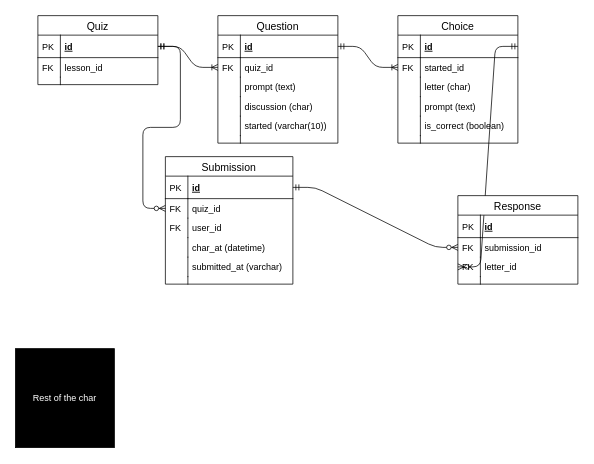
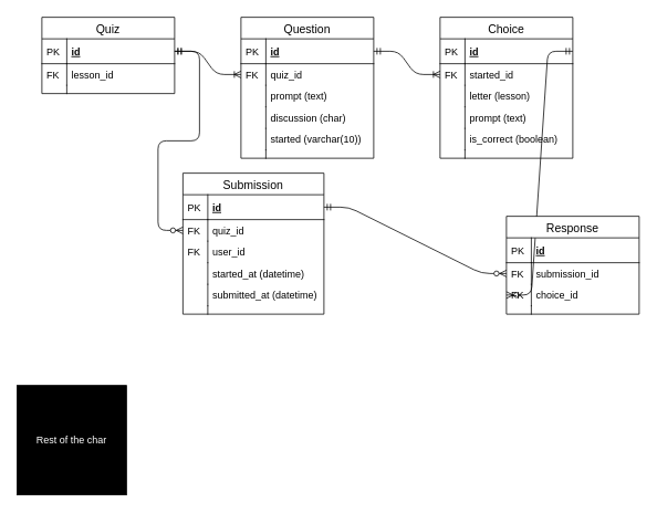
  <mxCell id="0" />
  <mxCell id="1" parent="0" />
  <mxCell id="2" value="Quiz" style="swimlane;fontStyle=0;childLayout=stackLayout;horizontal=1;startSize=26;horizontalStack=0;resizeParent=1;resizeParentMax=0;resizeLast=0;collapsible=1;marginBottom=0;align=center;fontSize=14;" vertex="1" parent="1"><mxGeometry x="50" y="20" width="160" height="92" as="geometry"><mxRectangle x="40" y="40" width="60" height="26" as="alternateBounds" /></mxGeometry></mxCell>
  <mxCell id="3" value="id" style="shape=partialRectangle;top=0;left=0;right=0;bottom=1;align=left;verticalAlign=middle;fillColor=none;spacingLeft=34;spacingRight=4;overflow=hidden;rotatable=0;points=[[0,0.5],[1,0.5]];portConstraint=eastwest;dropTarget=0;fontStyle=5;fontSize=12;" vertex="1" parent="2"><mxGeometry y="26" width="160" height="30" as="geometry" /></mxCell>
  <mxCell id="4" value="PK" style="shape=partialRectangle;top=0;left=0;bottom=0;fillColor=none;align=left;verticalAlign=middle;spacingLeft=4;spacingRight=4;overflow=hidden;rotatable=0;points=[];portConstraint=eastwest;part=1;fontSize=12;" vertex="1" connectable="0" parent="3"><mxGeometry width="30" height="30" as="geometry" /></mxCell>
  <mxCell id="5" value="lesson_id" style="shape=partialRectangle;top=0;left=0;right=0;bottom=0;align=left;verticalAlign=top;fillColor=none;spacingLeft=34;spacingRight=4;overflow=hidden;rotatable=0;points=[[0,0.5],[1,0.5]];portConstraint=eastwest;dropTarget=0;fontSize=12;" vertex="1" parent="2"><mxGeometry y="56" width="160" height="26" as="geometry" /></mxCell>
  <mxCell id="6" value="FK" style="shape=partialRectangle;top=0;left=0;bottom=0;fillColor=none;align=left;verticalAlign=top;spacingLeft=4;spacingRight=4;overflow=hidden;rotatable=0;points=[];portConstraint=eastwest;part=1;fontSize=12;" vertex="1" connectable="0" parent="5"><mxGeometry width="30" height="26" as="geometry" /></mxCell>
  <mxCell id="7" value="" style="shape=partialRectangle;top=0;left=0;right=0;bottom=0;align=left;verticalAlign=top;fillColor=none;spacingLeft=34;spacingRight=4;overflow=hidden;rotatable=0;points=[[0,0.5],[1,0.5]];portConstraint=eastwest;dropTarget=0;fontSize=12;" vertex="1" parent="2"><mxGeometry y="82" width="160" height="10" as="geometry" /></mxCell>
  <mxCell id="8" value="" style="shape=partialRectangle;top=0;left=0;bottom=0;fillColor=none;align=left;verticalAlign=top;spacingLeft=4;spacingRight=4;overflow=hidden;rotatable=0;points=[];portConstraint=eastwest;part=1;fontSize=12;" vertex="1" connectable="0" parent="7"><mxGeometry width="30" height="10" as="geometry" /></mxCell>
  <mxCell id="9" value="" style="edgeStyle=entityRelationEdgeStyle;fontSize=12;html=1;endArrow=ERoneToMany;startArrow=ERmandOne;exitX=1;exitY=0.5;exitDx=0;exitDy=0;entryX=0;entryY=0.5;entryDx=0;entryDy=0;" edge="1" parent="1" source="14" target="29"><mxGeometry width="100" height="100" relative="1" as="geometry"><mxPoint x="380" y="290" as="sourcePoint" /><mxPoint x="480" y="190" as="targetPoint" /></mxGeometry></mxCell>
  <mxCell id="10" value="" style="edgeStyle=entityRelationEdgeStyle;fontSize=12;html=1;endArrow=ERoneToMany;startArrow=ERmandOne;entryX=0;entryY=0.5;entryDx=0;entryDy=0;exitX=1;exitY=0.5;exitDx=0;exitDy=0;" edge="1" parent="1" source="3" target="16"><mxGeometry width="100" height="100" relative="1" as="geometry"><mxPoint x="230" y="80" as="sourcePoint" /><mxPoint x="240" y="220" as="targetPoint" /></mxGeometry></mxCell>
  <mxCell id="11" value="" style="edgeStyle=entityRelationEdgeStyle;fontSize=12;html=1;endArrow=ERzeroToMany;startArrow=ERmandOne;entryX=0;entryY=0.5;entryDx=0;entryDy=0;exitX=1;exitY=0.5;exitDx=0;exitDy=0;" edge="1" parent="1" source="51" target="43"><mxGeometry width="100" height="100" relative="1" as="geometry"><mxPoint x="230" y="333" as="sourcePoint" /><mxPoint x="50" y="345" as="targetPoint" /></mxGeometry></mxCell>
  <mxCell id="12" value="&lt;font color=&quot;#FFFFFF&quot;&gt;Rest of the char&lt;br&gt;&lt;/font&gt;" style="whiteSpace=wrap;html=1;aspect=fixed;fillColor=#000000;" vertex="1" parent="1"><mxGeometry x="20" y="464" width="132" height="132" as="geometry" /></mxCell>
  <mxCell id="13" value="Question" style="swimlane;fontStyle=0;childLayout=stackLayout;horizontal=1;startSize=26;horizontalStack=0;resizeParent=1;resizeParentMax=0;resizeLast=0;collapsible=1;marginBottom=0;align=center;fontSize=14;" vertex="1" parent="1"><mxGeometry x="290" y="20" width="160" height="170" as="geometry" /></mxCell>
  <mxCell id="14" value="id" style="shape=partialRectangle;top=0;left=0;right=0;bottom=1;align=left;verticalAlign=middle;fillColor=none;spacingLeft=34;spacingRight=4;overflow=hidden;rotatable=0;points=[[0,0.5],[1,0.5]];portConstraint=eastwest;dropTarget=0;fontStyle=5;fontSize=12;" vertex="1" parent="13"><mxGeometry y="26" width="160" height="30" as="geometry" /></mxCell>
  <mxCell id="15" value="PK" style="shape=partialRectangle;top=0;left=0;bottom=0;fillColor=none;align=left;verticalAlign=middle;spacingLeft=4;spacingRight=4;overflow=hidden;rotatable=0;points=[];portConstraint=eastwest;part=1;fontSize=12;" vertex="1" connectable="0" parent="14"><mxGeometry width="30" height="30" as="geometry" /></mxCell>
  <mxCell id="16" value="quiz_id" style="shape=partialRectangle;top=0;left=0;right=0;bottom=0;align=left;verticalAlign=top;fillColor=none;spacingLeft=34;spacingRight=4;overflow=hidden;rotatable=0;points=[[0,0.5],[1,0.5]];portConstraint=eastwest;dropTarget=0;fontSize=12;" vertex="1" parent="13"><mxGeometry y="56" width="160" height="26" as="geometry" /></mxCell>
  <mxCell id="17" value="FK" style="shape=partialRectangle;top=0;left=0;bottom=0;fillColor=none;align=left;verticalAlign=top;spacingLeft=4;spacingRight=4;overflow=hidden;rotatable=0;points=[];portConstraint=eastwest;part=1;fontSize=12;" vertex="1" connectable="0" parent="16"><mxGeometry width="30" height="26" as="geometry" /></mxCell>
  <mxCell id="18" value="prompt (text)" style="shape=partialRectangle;top=0;left=0;right=0;bottom=0;align=left;verticalAlign=top;fillColor=none;spacingLeft=34;spacingRight=4;overflow=hidden;rotatable=0;points=[[0,0.5],[1,0.5]];portConstraint=eastwest;dropTarget=0;fontSize=12;" vertex="1" parent="13"><mxGeometry y="82" width="160" height="26" as="geometry" /></mxCell>
  <mxCell id="19" value="" style="shape=partialRectangle;top=0;left=0;bottom=0;fillColor=none;align=left;verticalAlign=top;spacingLeft=4;spacingRight=4;overflow=hidden;rotatable=0;points=[];portConstraint=eastwest;part=1;fontSize=12;" vertex="1" connectable="0" parent="18"><mxGeometry width="30" height="26" as="geometry" /></mxCell>
  <mxCell id="20" value="discussion (char)" style="shape=partialRectangle;top=0;left=0;right=0;bottom=0;align=left;verticalAlign=top;fillColor=none;spacingLeft=34;spacingRight=4;overflow=hidden;rotatable=0;points=[[0,0.5],[1,0.5]];portConstraint=eastwest;dropTarget=0;fontSize=12;" vertex="1" parent="13"><mxGeometry y="108" width="160" height="26" as="geometry" /></mxCell>
  <mxCell id="21" value="" style="shape=partialRectangle;top=0;left=0;bottom=0;fillColor=none;align=left;verticalAlign=top;spacingLeft=4;spacingRight=4;overflow=hidden;rotatable=0;points=[];portConstraint=eastwest;part=1;fontSize=12;" vertex="1" connectable="0" parent="20"><mxGeometry width="30" height="26" as="geometry" /></mxCell>
  <mxCell id="22" value="started (varchar(10))" style="shape=partialRectangle;top=0;left=0;right=0;bottom=0;align=left;verticalAlign=top;fillColor=none;spacingLeft=34;spacingRight=4;overflow=hidden;rotatable=0;points=[[0,0.5],[1,0.5]];portConstraint=eastwest;dropTarget=0;fontSize=12;" vertex="1" parent="13"><mxGeometry y="134" width="160" height="26" as="geometry" /></mxCell>
  <mxCell id="23" value="" style="shape=partialRectangle;top=0;left=0;bottom=0;fillColor=none;align=left;verticalAlign=top;spacingLeft=4;spacingRight=4;overflow=hidden;rotatable=0;points=[];portConstraint=eastwest;part=1;fontSize=12;" vertex="1" connectable="0" parent="22"><mxGeometry width="30" height="26" as="geometry" /></mxCell>
  <mxCell id="24" value="" style="shape=partialRectangle;top=0;left=0;right=0;bottom=0;align=left;verticalAlign=top;fillColor=none;spacingLeft=34;spacingRight=4;overflow=hidden;rotatable=0;points=[[0,0.5],[1,0.5]];portConstraint=eastwest;dropTarget=0;fontSize=12;" vertex="1" parent="13"><mxGeometry y="160" width="160" height="10" as="geometry" /></mxCell>
  <mxCell id="25" value="" style="shape=partialRectangle;top=0;left=0;bottom=0;fillColor=none;align=left;verticalAlign=top;spacingLeft=4;spacingRight=4;overflow=hidden;rotatable=0;points=[];portConstraint=eastwest;part=1;fontSize=12;" vertex="1" connectable="0" parent="24"><mxGeometry width="30" height="10" as="geometry" /></mxCell>
  <mxCell id="26" value="Choice" style="swimlane;fontStyle=0;childLayout=stackLayout;horizontal=1;startSize=26;horizontalStack=0;resizeParent=1;resizeParentMax=0;resizeLast=0;collapsible=1;marginBottom=0;align=center;fontSize=14;" vertex="1" parent="1"><mxGeometry x="530" y="20" width="160" height="170" as="geometry" /></mxCell>
  <mxCell id="27" value="id" style="shape=partialRectangle;top=0;left=0;right=0;bottom=1;align=left;verticalAlign=middle;fillColor=none;spacingLeft=34;spacingRight=4;overflow=hidden;rotatable=0;points=[[0,0.5],[1,0.5]];portConstraint=eastwest;dropTarget=0;fontStyle=5;fontSize=12;" vertex="1" parent="26"><mxGeometry y="26" width="160" height="30" as="geometry" /></mxCell>
  <mxCell id="28" value="PK" style="shape=partialRectangle;top=0;left=0;bottom=0;fillColor=none;align=left;verticalAlign=middle;spacingLeft=4;spacingRight=4;overflow=hidden;rotatable=0;points=[];portConstraint=eastwest;part=1;fontSize=12;" vertex="1" connectable="0" parent="27"><mxGeometry width="30" height="30" as="geometry" /></mxCell>
  <mxCell id="29" value="started_id" style="shape=partialRectangle;top=0;left=0;right=0;bottom=0;align=left;verticalAlign=top;fillColor=none;spacingLeft=34;spacingRight=4;overflow=hidden;rotatable=0;points=[[0,0.5],[1,0.5]];portConstraint=eastwest;dropTarget=0;fontSize=12;" vertex="1" parent="26"><mxGeometry y="56" width="160" height="26" as="geometry" /></mxCell>
  <mxCell id="30" value="FK" style="shape=partialRectangle;top=0;left=0;bottom=0;fillColor=none;align=left;verticalAlign=top;spacingLeft=4;spacingRight=4;overflow=hidden;rotatable=0;points=[];portConstraint=eastwest;part=1;fontSize=12;" vertex="1" connectable="0" parent="29"><mxGeometry width="30" height="26" as="geometry" /></mxCell>
- <mxCell id="31" value="letter (char)" style="shape=partialRectangle;top=0;left=0;right=0;bottom=0;align=left;verticalAlign=top;fillColor=none;spacingLeft=34;spacingRight=4;overflow=hidden;rotatable=0;points=[[0,0.5],[1,0.5]];portConstraint=eastwest;dropTarget=0;fontSize=12;" vertex="1" parent="26"><mxGeometry y="82" width="160" height="26" as="geometry" /></mxCell>
+ <mxCell id="31" value="letter (lesson)" style="shape=partialRectangle;top=0;left=0;right=0;bottom=0;align=left;verticalAlign=top;fillColor=none;spacingLeft=34;spacingRight=4;overflow=hidden;rotatable=0;points=[[0,0.5],[1,0.5]];portConstraint=eastwest;dropTarget=0;fontSize=12;" vertex="1" parent="26"><mxGeometry y="82" width="160" height="26" as="geometry" /></mxCell>
  <mxCell id="32" value="" style="shape=partialRectangle;top=0;left=0;bottom=0;fillColor=none;align=left;verticalAlign=top;spacingLeft=4;spacingRight=4;overflow=hidden;rotatable=0;points=[];portConstraint=eastwest;part=1;fontSize=12;" vertex="1" connectable="0" parent="31"><mxGeometry width="30" height="26" as="geometry" /></mxCell>
  <mxCell id="33" value="prompt (text)" style="shape=partialRectangle;top=0;left=0;right=0;bottom=0;align=left;verticalAlign=top;fillColor=none;spacingLeft=34;spacingRight=4;overflow=hidden;rotatable=0;points=[[0,0.5],[1,0.5]];portConstraint=eastwest;dropTarget=0;fontSize=12;" vertex="1" parent="26"><mxGeometry y="108" width="160" height="26" as="geometry" /></mxCell>
  <mxCell id="34" value="" style="shape=partialRectangle;top=0;left=0;bottom=0;fillColor=none;align=left;verticalAlign=top;spacingLeft=4;spacingRight=4;overflow=hidden;rotatable=0;points=[];portConstraint=eastwest;part=1;fontSize=12;" vertex="1" connectable="0" parent="33"><mxGeometry width="30" height="26" as="geometry" /></mxCell>
  <mxCell id="35" value="is_correct (boolean)" style="shape=partialRectangle;top=0;left=0;right=0;bottom=0;align=left;verticalAlign=top;fillColor=none;spacingLeft=34;spacingRight=4;overflow=hidden;rotatable=0;points=[[0,0.5],[1,0.5]];portConstraint=eastwest;dropTarget=0;fontSize=12;" vertex="1" parent="26"><mxGeometry y="134" width="160" height="26" as="geometry" /></mxCell>
  <mxCell id="36" value="" style="shape=partialRectangle;top=0;left=0;bottom=0;fillColor=none;align=left;verticalAlign=top;spacingLeft=4;spacingRight=4;overflow=hidden;rotatable=0;points=[];portConstraint=eastwest;part=1;fontSize=12;" vertex="1" connectable="0" parent="35"><mxGeometry width="30" height="26" as="geometry" /></mxCell>
  <mxCell id="37" value="" style="shape=partialRectangle;top=0;left=0;right=0;bottom=0;align=left;verticalAlign=top;fillColor=none;spacingLeft=34;spacingRight=4;overflow=hidden;rotatable=0;points=[[0,0.5],[1,0.5]];portConstraint=eastwest;dropTarget=0;fontSize=12;" vertex="1" parent="26"><mxGeometry y="160" width="160" height="10" as="geometry" /></mxCell>
  <mxCell id="38" value="" style="shape=partialRectangle;top=0;left=0;bottom=0;fillColor=none;align=left;verticalAlign=top;spacingLeft=4;spacingRight=4;overflow=hidden;rotatable=0;points=[];portConstraint=eastwest;part=1;fontSize=12;" vertex="1" connectable="0" parent="37"><mxGeometry width="30" height="10" as="geometry" /></mxCell>
  <mxCell id="39" value="" style="edgeStyle=entityRelationEdgeStyle;fontSize=12;html=1;endArrow=ERzeroToMany;startArrow=ERmandOne;entryX=0;entryY=0.5;entryDx=0;entryDy=0;exitX=1;exitY=0.5;exitDx=0;exitDy=0;" edge="1" parent="1" source="27" target="45"><mxGeometry width="100" height="100" relative="1" as="geometry"><mxPoint x="380" y="320" as="sourcePoint" /><mxPoint x="480" y="220" as="targetPoint" /></mxGeometry></mxCell>
  <mxCell id="40" value="Response" style="swimlane;fontStyle=0;childLayout=stackLayout;horizontal=1;startSize=26;horizontalStack=0;resizeParent=1;resizeParentMax=0;resizeLast=0;collapsible=1;marginBottom=0;align=center;fontSize=14;" vertex="1" parent="1"><mxGeometry x="610" y="260" width="160" height="118" as="geometry"><mxRectangle x="600" y="280" width="100" height="26" as="alternateBounds" /></mxGeometry></mxCell>
  <mxCell id="41" value="id" style="shape=partialRectangle;top=0;left=0;right=0;bottom=1;align=left;verticalAlign=middle;fillColor=none;spacingLeft=34;spacingRight=4;overflow=hidden;rotatable=0;points=[[0,0.5],[1,0.5]];portConstraint=eastwest;dropTarget=0;fontStyle=5;fontSize=12;" vertex="1" parent="40"><mxGeometry y="26" width="160" height="30" as="geometry" /></mxCell>
  <mxCell id="42" value="PK" style="shape=partialRectangle;top=0;left=0;bottom=0;fillColor=none;align=left;verticalAlign=middle;spacingLeft=4;spacingRight=4;overflow=hidden;rotatable=0;points=[];portConstraint=eastwest;part=1;fontSize=12;" vertex="1" connectable="0" parent="41"><mxGeometry width="30" height="30" as="geometry" /></mxCell>
  <mxCell id="43" value="submission_id" style="shape=partialRectangle;top=0;left=0;right=0;bottom=0;align=left;verticalAlign=top;fillColor=none;spacingLeft=34;spacingRight=4;overflow=hidden;rotatable=0;points=[[0,0.5],[1,0.5]];portConstraint=eastwest;dropTarget=0;fontSize=12;" vertex="1" parent="40"><mxGeometry y="56" width="160" height="26" as="geometry" /></mxCell>
  <mxCell id="44" value="FK" style="shape=partialRectangle;top=0;left=0;bottom=0;fillColor=none;align=left;verticalAlign=top;spacingLeft=4;spacingRight=4;overflow=hidden;rotatable=0;points=[];portConstraint=eastwest;part=1;fontSize=12;" vertex="1" connectable="0" parent="43"><mxGeometry width="30" height="26" as="geometry" /></mxCell>
- <mxCell id="45" value="letter_id" style="shape=partialRectangle;top=0;left=0;right=0;bottom=0;align=left;verticalAlign=top;fillColor=none;spacingLeft=34;spacingRight=4;overflow=hidden;rotatable=0;points=[[0,0.5],[1,0.5]];portConstraint=eastwest;dropTarget=0;fontSize=12;" vertex="1" parent="40"><mxGeometry y="82" width="160" height="26" as="geometry" /></mxCell>
+ <mxCell id="45" value="choice_id" style="shape=partialRectangle;top=0;left=0;right=0;bottom=0;align=left;verticalAlign=top;fillColor=none;spacingLeft=34;spacingRight=4;overflow=hidden;rotatable=0;points=[[0,0.5],[1,0.5]];portConstraint=eastwest;dropTarget=0;fontSize=12;" vertex="1" parent="40"><mxGeometry y="82" width="160" height="26" as="geometry" /></mxCell>
  <mxCell id="46" value="FK" style="shape=partialRectangle;top=0;left=0;bottom=0;fillColor=none;align=left;verticalAlign=top;spacingLeft=4;spacingRight=4;overflow=hidden;rotatable=0;points=[];portConstraint=eastwest;part=1;fontSize=12;" vertex="1" connectable="0" parent="45"><mxGeometry width="30" height="26" as="geometry" /></mxCell>
  <mxCell id="47" value="" style="shape=partialRectangle;top=0;left=0;right=0;bottom=0;align=left;verticalAlign=top;fillColor=none;spacingLeft=34;spacingRight=4;overflow=hidden;rotatable=0;points=[[0,0.5],[1,0.5]];portConstraint=eastwest;dropTarget=0;fontSize=12;" vertex="1" parent="40"><mxGeometry y="108" width="160" height="10" as="geometry" /></mxCell>
  <mxCell id="48" value="" style="shape=partialRectangle;top=0;left=0;bottom=0;fillColor=none;align=left;verticalAlign=top;spacingLeft=4;spacingRight=4;overflow=hidden;rotatable=0;points=[];portConstraint=eastwest;part=1;fontSize=12;" vertex="1" connectable="0" parent="47"><mxGeometry width="30" height="10" as="geometry" /></mxCell>
  <mxCell id="49" value="" style="edgeStyle=entityRelationEdgeStyle;fontSize=12;html=1;endArrow=ERzeroToMany;startArrow=ERmandOne;entryX=0;entryY=0.5;entryDx=0;entryDy=0;exitX=1;exitY=0.5;exitDx=0;exitDy=0;" edge="1" parent="1" source="3" target="53"><mxGeometry width="100" height="100" relative="1" as="geometry"><mxPoint x="100" y="510" as="sourcePoint" /><mxPoint x="200" y="410" as="targetPoint" /></mxGeometry></mxCell>
  <mxCell id="50" value="Submission" style="swimlane;fontStyle=0;childLayout=stackLayout;horizontal=1;startSize=26;horizontalStack=0;resizeParent=1;resizeParentMax=0;resizeLast=0;collapsible=1;marginBottom=0;align=center;fontSize=14;" vertex="1" parent="1"><mxGeometry x="220" y="208" width="170" height="170" as="geometry"><mxRectangle x="40" y="40" width="60" height="26" as="alternateBounds" /></mxGeometry></mxCell>
  <mxCell id="51" value="id" style="shape=partialRectangle;top=0;left=0;right=0;bottom=1;align=left;verticalAlign=middle;fillColor=none;spacingLeft=34;spacingRight=4;overflow=hidden;rotatable=0;points=[[0,0.5],[1,0.5]];portConstraint=eastwest;dropTarget=0;fontStyle=5;fontSize=12;" vertex="1" parent="50"><mxGeometry y="26" width="170" height="30" as="geometry" /></mxCell>
  <mxCell id="52" value="PK" style="shape=partialRectangle;top=0;left=0;bottom=0;fillColor=none;align=left;verticalAlign=middle;spacingLeft=4;spacingRight=4;overflow=hidden;rotatable=0;points=[];portConstraint=eastwest;part=1;fontSize=12;" vertex="1" connectable="0" parent="51"><mxGeometry width="30" height="30" as="geometry" /></mxCell>
  <mxCell id="53" value="quiz_id" style="shape=partialRectangle;top=0;left=0;right=0;bottom=0;align=left;verticalAlign=top;fillColor=none;spacingLeft=34;spacingRight=4;overflow=hidden;rotatable=0;points=[[0,0.5],[1,0.5]];portConstraint=eastwest;dropTarget=0;fontSize=12;" vertex="1" parent="50"><mxGeometry y="56" width="170" height="26" as="geometry" /></mxCell>
  <mxCell id="54" value="FK" style="shape=partialRectangle;top=0;left=0;bottom=0;fillColor=none;align=left;verticalAlign=top;spacingLeft=4;spacingRight=4;overflow=hidden;rotatable=0;points=[];portConstraint=eastwest;part=1;fontSize=12;" vertex="1" connectable="0" parent="53"><mxGeometry width="30" height="26" as="geometry" /></mxCell>
  <mxCell id="55" value="user_id" style="shape=partialRectangle;top=0;left=0;right=0;bottom=0;align=left;verticalAlign=top;fillColor=none;spacingLeft=34;spacingRight=4;overflow=hidden;rotatable=0;points=[[0,0.5],[1,0.5]];portConstraint=eastwest;dropTarget=0;fontSize=12;" vertex="1" parent="50"><mxGeometry y="82" width="170" height="26" as="geometry" /></mxCell>
  <mxCell id="56" value="FK" style="shape=partialRectangle;top=0;left=0;bottom=0;fillColor=none;align=left;verticalAlign=top;spacingLeft=4;spacingRight=4;overflow=hidden;rotatable=0;points=[];portConstraint=eastwest;part=1;fontSize=12;" vertex="1" connectable="0" parent="55"><mxGeometry width="30" height="26" as="geometry" /></mxCell>
- <mxCell id="57" value="char_at (datetime)" style="shape=partialRectangle;top=0;left=0;right=0;bottom=0;align=left;verticalAlign=top;fillColor=none;spacingLeft=34;spacingRight=4;overflow=hidden;rotatable=0;points=[[0,0.5],[1,0.5]];portConstraint=eastwest;dropTarget=0;fontSize=12;" vertex="1" parent="50"><mxGeometry y="108" width="170" height="26" as="geometry" /></mxCell>
+ <mxCell id="57" value="started_at (datetime)" style="shape=partialRectangle;top=0;left=0;right=0;bottom=0;align=left;verticalAlign=top;fillColor=none;spacingLeft=34;spacingRight=4;overflow=hidden;rotatable=0;points=[[0,0.5],[1,0.5]];portConstraint=eastwest;dropTarget=0;fontSize=12;" vertex="1" parent="50"><mxGeometry y="108" width="170" height="26" as="geometry" /></mxCell>
  <mxCell id="58" value="" style="shape=partialRectangle;top=0;left=0;bottom=0;fillColor=none;align=left;verticalAlign=top;spacingLeft=4;spacingRight=4;overflow=hidden;rotatable=0;points=[];portConstraint=eastwest;part=1;fontSize=12;" vertex="1" connectable="0" parent="57"><mxGeometry width="30" height="26" as="geometry" /></mxCell>
- <mxCell id="59" value="submitted_at (varchar)" style="shape=partialRectangle;top=0;left=0;right=0;bottom=0;align=left;verticalAlign=top;fillColor=none;spacingLeft=34;spacingRight=4;overflow=hidden;rotatable=0;points=[[0,0.5],[1,0.5]];portConstraint=eastwest;dropTarget=0;fontSize=12;" vertex="1" parent="50"><mxGeometry y="134" width="170" height="26" as="geometry" /></mxCell>
+ <mxCell id="59" value="submitted_at (datetime)" style="shape=partialRectangle;top=0;left=0;right=0;bottom=0;align=left;verticalAlign=top;fillColor=none;spacingLeft=34;spacingRight=4;overflow=hidden;rotatable=0;points=[[0,0.5],[1,0.5]];portConstraint=eastwest;dropTarget=0;fontSize=12;" vertex="1" parent="50"><mxGeometry y="134" width="170" height="26" as="geometry" /></mxCell>
  <mxCell id="60" value="" style="shape=partialRectangle;top=0;left=0;bottom=0;fillColor=none;align=left;verticalAlign=top;spacingLeft=4;spacingRight=4;overflow=hidden;rotatable=0;points=[];portConstraint=eastwest;part=1;fontSize=12;" vertex="1" connectable="0" parent="59"><mxGeometry width="30" height="26" as="geometry" /></mxCell>
  <mxCell id="61" value="" style="shape=partialRectangle;top=0;left=0;right=0;bottom=0;align=left;verticalAlign=top;fillColor=none;spacingLeft=34;spacingRight=4;overflow=hidden;rotatable=0;points=[[0,0.5],[1,0.5]];portConstraint=eastwest;dropTarget=0;fontSize=12;" vertex="1" parent="50"><mxGeometry y="160" width="170" height="10" as="geometry" /></mxCell>
  <mxCell id="62" value="" style="shape=partialRectangle;top=0;left=0;bottom=0;fillColor=none;align=left;verticalAlign=top;spacingLeft=4;spacingRight=4;overflow=hidden;rotatable=0;points=[];portConstraint=eastwest;part=1;fontSize=12;" vertex="1" connectable="0" parent="61"><mxGeometry width="30" height="10" as="geometry" /></mxCell>
